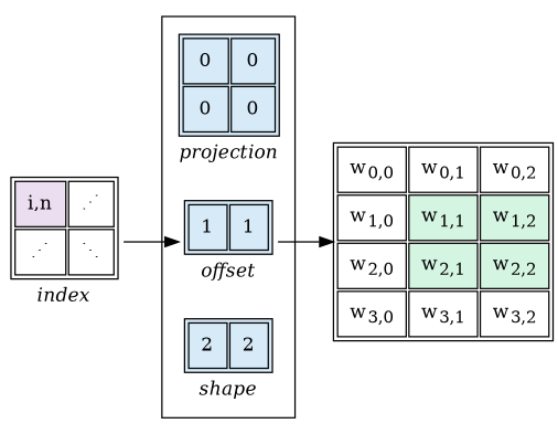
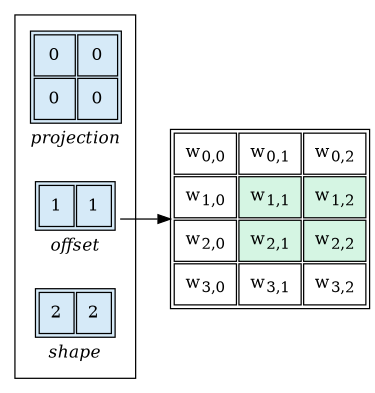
  digraph {
    compound=true
    rankdir=LR
    node [shape=plain]
    n1 [label=<         <table border="0">     <tr><td>       <table bgcolor="#D6EAF8" cellpadding="8">         <tr>           <td>0</td>           <td>0</td>           </tr>         <tr>           <td>0</td>           <td>0</td>           </tr>         </table>           </td></tr>     <tr><td><i>projection</i></td></tr>           </table>     >]
    n2 [label=<         <table border="0">     <tr><td>       <table bgcolor="#D6EAF8" cellpadding="8">         <tr>           <td>1</td>           <td>1</td>           </tr>         </table>           </td></tr>     <tr><td><i>offset</i></td></tr>           </table>     >]
    n3 [label=<         <table border="0">     <tr><td>       <table bgcolor="#D6EAF8" cellpadding="8">         <tr>           <td>2</td>           <td>2</td>           </tr>         </table>           </td></tr>     <tr><td><i>shape</i></td></tr>           </table>     >]
    n4 [label=<       <table cellpadding="8">           <tr>               <td>w<sub>0,0</sub></td>               <td>w<sub>0,1</sub></td>               <td>w<sub>0,2</sub></td>               </tr>           <tr>               <td>w<sub>1,0</sub></td>               <td bgcolor="#D5F5E3">w<sub>1,1</sub></td>               <td bgcolor="#D5F5E3">w<sub>1,2</sub></td>               </tr>           <tr>               <td>w<sub>2,0</sub></td>               <td bgcolor="#D5F5E3">w<sub>2,1</sub></td>               <td bgcolor="#D5F5E3">w<sub>2,2</sub></td>               </tr>           <tr>               <td>w<sub>3,0</sub></td>               <td>w<sub>3,1</sub></td>               <td>w<sub>3,2</sub></td>               </tr>           </table>       >]
-   n5 [label=<         <table border="0">     <tr><td>       <table cellpadding="8">         <tr>           <td bgcolor="#EBDEF0">i,n</td>           <td>⋰</td>           </tr>         <tr>           <td>⋰</td>           <td>⋱</td>           </tr>         </table>           </td></tr>     <tr><td><i>index</i></td></tr>           </table>     >]
    subgraph cluster_1 {
      n1
      n2
      n3
    }
    n2 -> n4
-   n5 -> n2
  }
